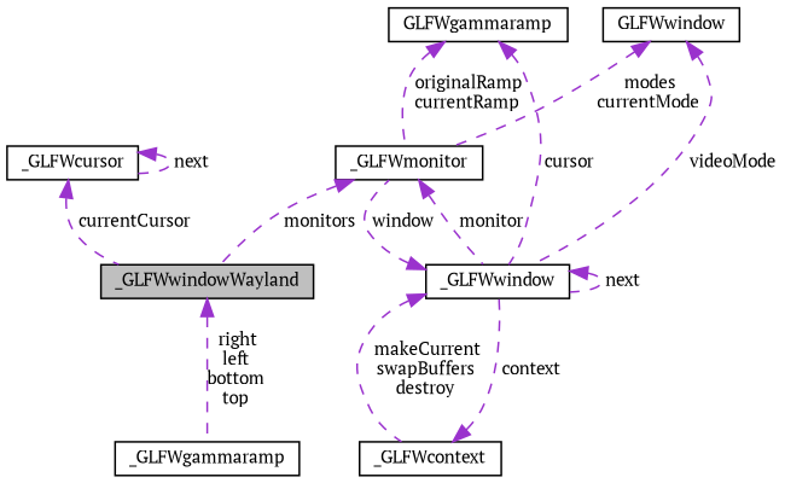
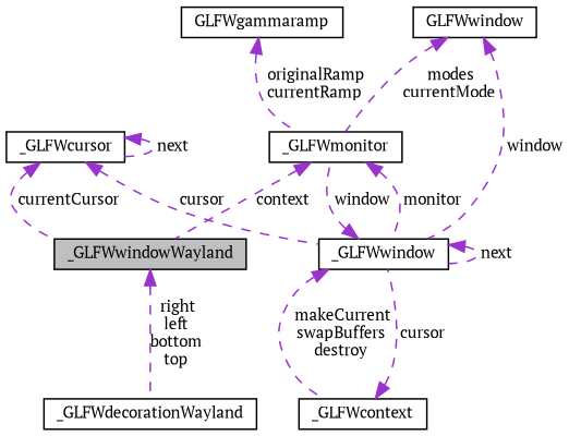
  digraph {
    fontname="PT Serif"
    node [color=black fillcolor=white fontname="PT Serif" fontsize=10 shape=record style=filled]
    edge [color=darkorchid3 dir=back fontname="PT Serif" fontsize=10 labelfontname=Helvetica labelfontsize=10 style=dashed]
    n1 [fillcolor=grey75 fontcolor=black height=0.2 label=_GLFWwindowWayland width=0.4]
-   n2 [height=0.2 label=_GLFWgammaramp width=0.4]
+   n2 [height=0.2 label=_GLFWdecorationWayland width=0.4]
    n3 [height=0.2 label=_GLFWmonitor width=0.4]
    n4 [height=0.2 label=_GLFWwindow width=0.4]
    n5 [height=0.2 label=_GLFWcontext width=0.4]
    n6 [height=0.2 label=GLFWwindow width=0.4]
    n7 [height=0.2 label=GLFWgammaramp width=0.4]
    n8 [height=0.2 label=_GLFWcursor width=0.4]
    n1 -> n2 [label=" right\nleft\nbottom\ntop"]
-   n3 -> n1 [label=" monitors"]
+   n3 -> n1 [label=" context"]
    n3 -> n4 [label=" monitor"]
    n4 -> n3 [label=" window"]
    n4 -> n4 [label=" next"]
    n4 -> n5 [label=" makeCurrent\nswapBuffers\ndestroy"]
-   n5 -> n4 [label=" context"]
+   n5 -> n4 [label=" cursor"]
    n6 -> n3 [label=" modes\ncurrentMode"]
-   n6 -> n4 [label=" videoMode"]
+   n6 -> n4 [label=" window"]
    n7 -> n3 [label=" originalRamp\ncurrentRamp"]
    n8 -> n1 [label=" currentCursor"]
-   n7 -> n4 [label=" cursor"]
+   n8 -> n4 [label=" cursor"]
    n8 -> n8 [label=" next"]
  }
